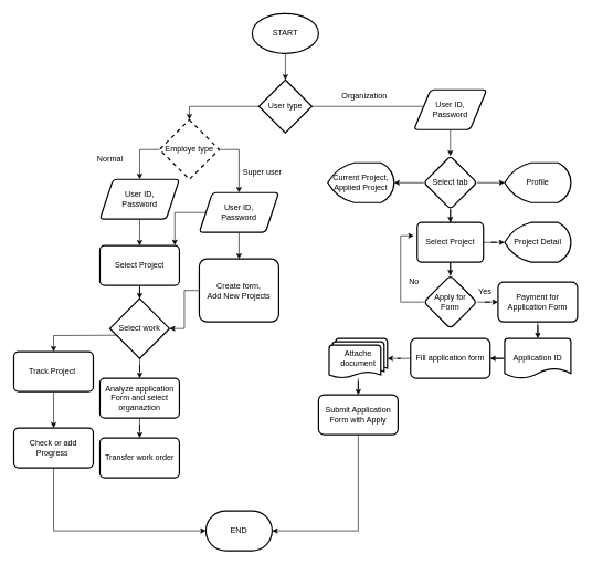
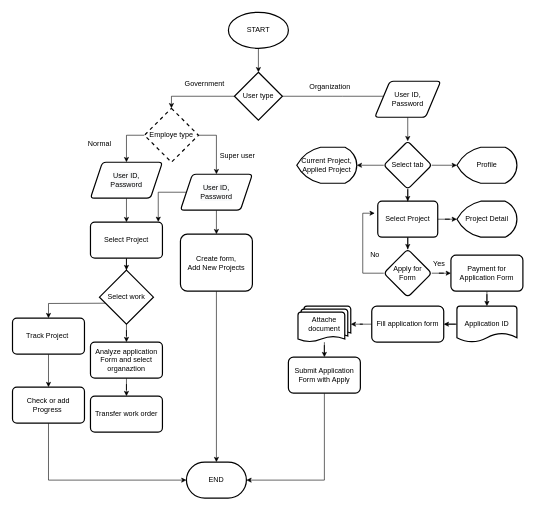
  <mxCell id="0" />
  <mxCell id="1" parent="0" />
  <mxCell id="2" value="" style="edgeStyle=orthogonalEdgeStyle;rounded=0;orthogonalLoop=1;jettySize=auto;html=1;" edge="1" parent="1" source="3" target="5"><mxGeometry relative="1" as="geometry" /></mxCell>
  <mxCell id="3" value="START" style="strokeWidth=2;html=1;shape=mxgraph.flowchart.start_1;whiteSpace=wrap;" vertex="1" parent="1"><mxGeometry x="380" y="20" width="100" height="60" as="geometry" /></mxCell>
  <mxCell id="4" value="" style="edgeStyle=orthogonalEdgeStyle;rounded=0;orthogonalLoop=1;jettySize=auto;html=1;" edge="1" parent="1" source="5"><mxGeometry relative="1" as="geometry"><mxPoint x="670" y="160" as="targetPoint" /></mxGeometry></mxCell>
  <mxCell id="5" value="User type" style="rhombus;whiteSpace=wrap;html=1;strokeWidth=2;" vertex="1" parent="1"><mxGeometry x="390" y="120" width="80" height="80" as="geometry" /></mxCell>
+ <mxCell id="6" value="Government" style="text;html=1;align=center;verticalAlign=middle;resizable=0;points=[];autosize=1;" vertex="1" parent="1"><mxGeometry x="300" y="130" width="80" height="20" as="geometry" /></mxCell>
  <mxCell id="7" value="Organization" style="text;html=1;align=center;verticalAlign=middle;resizable=0;points=[];autosize=1;" vertex="1" parent="1"><mxGeometry x="509" y="135" width="80" height="20" as="geometry" /></mxCell>
  <mxCell id="8" value="" style="edgeStyle=orthogonalEdgeStyle;rounded=0;orthogonalLoop=1;jettySize=auto;html=1;" edge="1" parent="1" source="9" target="25"><mxGeometry relative="1" as="geometry" /></mxCell>
  <mxCell id="9" value="User ID,&lt;br&gt;Password" style="shape=parallelogram;html=1;strokeWidth=2;perimeter=parallelogramPerimeter;whiteSpace=wrap;rounded=1;arcSize=12;size=0.23;fontStyle=0" vertex="1" parent="1"><mxGeometry x="624" y="135" width="110" height="60" as="geometry" /></mxCell>
  <mxCell id="10" value="Profile" style="strokeWidth=2;html=1;shape=mxgraph.flowchart.display;whiteSpace=wrap;rotation=0;" vertex="1" parent="1"><mxGeometry x="761" y="245" width="100" height="60" as="geometry" /></mxCell>
  <mxCell id="11" value="" style="edgeStyle=orthogonalEdgeStyle;rounded=0;orthogonalLoop=1;jettySize=auto;html=1;" edge="1" parent="1" source="13" target="14"><mxGeometry relative="1" as="geometry" /></mxCell>
  <mxCell id="12" value="" style="edgeStyle=orthogonalEdgeStyle;rounded=0;orthogonalLoop=1;jettySize=auto;html=1;" edge="1" parent="1" source="13" target="19"><mxGeometry relative="1" as="geometry" /></mxCell>
  <mxCell id="13" value="Select Project" style="rounded=1;whiteSpace=wrap;html=1;absoluteArcSize=1;arcSize=14;strokeWidth=2;" vertex="1" parent="1"><mxGeometry x="629" y="335" width="100" height="60" as="geometry" /></mxCell>
  <mxCell id="14" value="Project Detail" style="strokeWidth=2;html=1;shape=mxgraph.flowchart.display;whiteSpace=wrap;" vertex="1" parent="1"><mxGeometry x="761" y="335" width="100" height="60" as="geometry" /></mxCell>
  <mxCell id="15" value="" style="edgeStyle=orthogonalEdgeStyle;rounded=0;orthogonalLoop=1;jettySize=auto;html=1;" edge="1" parent="1" source="16" target="29"><mxGeometry relative="1" as="geometry" /></mxCell>
  <mxCell id="16" value="Payment for Application Form" style="whiteSpace=wrap;html=1;rounded=1;strokeWidth=2;arcSize=14;" vertex="1" parent="1"><mxGeometry x="751" y="425" width="120" height="60" as="geometry" /></mxCell>
  <mxCell id="17" style="edgeStyle=orthogonalEdgeStyle;rounded=0;orthogonalLoop=1;jettySize=auto;html=1;" edge="1" parent="1" source="19"><mxGeometry relative="1" as="geometry"><mxPoint x="624" y="355" as="targetPoint" /><Array as="points"><mxPoint x="604" y="455" /><mxPoint x="604" y="355" /></Array></mxGeometry></mxCell>
  <mxCell id="18" value="" style="edgeStyle=orthogonalEdgeStyle;rounded=0;orthogonalLoop=1;jettySize=auto;html=1;" edge="1" parent="1" source="19" target="16"><mxGeometry relative="1" as="geometry" /></mxCell>
  <mxCell id="19" value="Apply for Form" style="rhombus;whiteSpace=wrap;html=1;rounded=1;strokeWidth=2;arcSize=14;" vertex="1" parent="1"><mxGeometry x="639" y="415" width="80" height="80" as="geometry" /></mxCell>
  <mxCell id="20" value="No" style="text;html=1;align=center;verticalAlign=middle;resizable=0;points=[];autosize=1;" vertex="1" parent="1"><mxGeometry x="609" y="415" width="30" height="20" as="geometry" /></mxCell>
  <mxCell id="21" value="Yes" style="text;html=1;align=center;verticalAlign=middle;resizable=0;points=[];autosize=1;" vertex="1" parent="1"><mxGeometry x="711" y="430" width="40" height="20" as="geometry" /></mxCell>
  <mxCell id="22" value="" style="edgeStyle=orthogonalEdgeStyle;rounded=0;orthogonalLoop=1;jettySize=auto;html=1;" edge="1" parent="1" source="25" target="10"><mxGeometry relative="1" as="geometry" /></mxCell>
  <mxCell id="23" value="" style="edgeStyle=orthogonalEdgeStyle;rounded=0;orthogonalLoop=1;jettySize=auto;html=1;" edge="1" parent="1" source="25" target="13"><mxGeometry relative="1" as="geometry" /></mxCell>
  <mxCell id="24" value="" style="edgeStyle=orthogonalEdgeStyle;rounded=0;orthogonalLoop=1;jettySize=auto;html=1;" edge="1" parent="1" source="25" target="50"><mxGeometry relative="1" as="geometry" /></mxCell>
  <mxCell id="25" value="Select tab" style="rhombus;whiteSpace=wrap;html=1;rounded=1;fontStyle=0;strokeWidth=2;arcSize=12;" vertex="1" parent="1"><mxGeometry x="639" y="235" width="80" height="80" as="geometry" /></mxCell>
  <mxCell id="26" value="" style="edgeStyle=orthogonalEdgeStyle;rounded=0;orthogonalLoop=1;jettySize=auto;html=1;" edge="1" parent="1" source="27" target="31"><mxGeometry relative="1" as="geometry" /></mxCell>
  <mxCell id="27" value="Fill application form" style="whiteSpace=wrap;html=1;rounded=1;strokeWidth=2;arcSize=14;" vertex="1" parent="1"><mxGeometry x="619" y="510" width="120" height="60" as="geometry" /></mxCell>
  <mxCell id="28" value="" style="edgeStyle=orthogonalEdgeStyle;rounded=0;orthogonalLoop=1;jettySize=auto;html=1;" edge="1" parent="1" source="29" target="27"><mxGeometry relative="1" as="geometry" /></mxCell>
  <mxCell id="29" value="Application ID" style="strokeWidth=2;html=1;shape=mxgraph.flowchart.document2;whiteSpace=wrap;size=0.25;" vertex="1" parent="1"><mxGeometry x="761" y="510" width="100" height="60" as="geometry" /></mxCell>
  <mxCell id="30" value="" style="edgeStyle=orthogonalEdgeStyle;rounded=0;orthogonalLoop=1;jettySize=auto;html=1;" edge="1" parent="1" source="31" target="33"><mxGeometry relative="1" as="geometry" /></mxCell>
  <mxCell id="31" value="Attache document" style="strokeWidth=2;html=1;shape=mxgraph.flowchart.multi-document;whiteSpace=wrap;" vertex="1" parent="1"><mxGeometry x="496" y="510" width="88" height="60" as="geometry" /></mxCell>
  <mxCell id="32" style="edgeStyle=orthogonalEdgeStyle;rounded=0;orthogonalLoop=1;jettySize=auto;html=1;entryX=1;entryY=0.5;entryDx=0;entryDy=0;entryPerimeter=0;exitX=0.5;exitY=1;exitDx=0;exitDy=0;" edge="1" parent="1" source="33" target="51"><mxGeometry relative="1" as="geometry" /></mxCell>
  <mxCell id="33" value="Submit Application Form with Apply" style="whiteSpace=wrap;html=1;rounded=1;strokeWidth=2;arcSize=14;" vertex="1" parent="1"><mxGeometry x="480" y="595" width="120" height="60" as="geometry" /></mxCell>
  <mxCell id="34" value="" style="edgeStyle=orthogonalEdgeStyle;rounded=0;orthogonalLoop=1;jettySize=auto;html=1;exitX=1;exitY=0.5;exitDx=0;exitDy=0;" edge="1" parent="1" source="40" target="37"><mxGeometry relative="1" as="geometry"><mxPoint x="265" y="270" as="sourcePoint" /></mxGeometry></mxCell>
  <mxCell id="35" value="" style="edgeStyle=orthogonalEdgeStyle;rounded=0;orthogonalLoop=1;jettySize=auto;html=1;" edge="1" parent="1" source="37" target="46"><mxGeometry relative="1" as="geometry" /></mxCell>
  <mxCell id="36" style="edgeStyle=orthogonalEdgeStyle;rounded=0;orthogonalLoop=1;jettySize=auto;html=1;entryX=0.942;entryY=-0.009;entryDx=0;entryDy=0;entryPerimeter=0;" edge="1" parent="1" source="37" target="60"><mxGeometry relative="1" as="geometry" /></mxCell>
  <mxCell id="37" value="&#10;&#10;&lt;span style=&quot;color: rgb(0, 0, 0); font-family: helvetica; font-size: 12px; font-style: normal; font-weight: 400; letter-spacing: normal; text-align: center; text-indent: 0px; text-transform: none; word-spacing: 0px; background-color: rgb(248, 249, 250); display: inline; float: none;&quot;&gt;User ID,&lt;/span&gt;&lt;br style=&quot;color: rgb(0, 0, 0); font-family: helvetica; font-size: 12px; font-style: normal; font-weight: 400; letter-spacing: normal; text-align: center; text-indent: 0px; text-transform: none; word-spacing: 0px; background-color: rgb(248, 249, 250);&quot;&gt;&lt;span style=&quot;color: rgb(0, 0, 0); font-family: helvetica; font-size: 12px; font-style: normal; font-weight: 400; letter-spacing: normal; text-align: center; text-indent: 0px; text-transform: none; word-spacing: 0px; background-color: rgb(248, 249, 250); display: inline; float: none;&quot;&gt;Password&lt;/span&gt;&#10;&#10;" style="shape=parallelogram;perimeter=parallelogramPerimeter;whiteSpace=wrap;html=1;fixedSize=1;rounded=1;strokeWidth=2;arcSize=12;" vertex="1" parent="1"><mxGeometry x="300" y="290" width="120" height="60" as="geometry" /></mxCell>
  <mxCell id="38" value="" style="edgeStyle=orthogonalEdgeStyle;rounded=0;orthogonalLoop=1;jettySize=auto;html=1;entryX=0.5;entryY=0;entryDx=0;entryDy=0;" edge="1" parent="1" source="5" target="40"><mxGeometry relative="1" as="geometry"><mxPoint x="390" y="160" as="sourcePoint" /><mxPoint x="310" y="160" as="targetPoint" /></mxGeometry></mxCell>
  <mxCell id="39" style="edgeStyle=orthogonalEdgeStyle;rounded=0;orthogonalLoop=1;jettySize=auto;html=1;exitX=0;exitY=0.5;exitDx=0;exitDy=0;" edge="1" parent="1" source="40" target="42"><mxGeometry relative="1" as="geometry" /></mxCell>
  <mxCell id="40" value="Employe type" style="rhombus;whiteSpace=wrap;html=1;strokeWidth=2;dashed=1;" vertex="1" parent="1"><mxGeometry x="240" y="180" width="90" height="90" as="geometry" /></mxCell>
  <mxCell id="41" value="" style="edgeStyle=orthogonalEdgeStyle;rounded=0;orthogonalLoop=1;jettySize=auto;html=1;" edge="1" parent="1" source="42" target="60"><mxGeometry relative="1" as="geometry" /></mxCell>
  <mxCell id="42" value="&#10;&#10;&lt;span style=&quot;color: rgb(0, 0, 0); font-family: helvetica; font-size: 12px; font-style: normal; font-weight: 400; letter-spacing: normal; text-align: center; text-indent: 0px; text-transform: none; word-spacing: 0px; background-color: rgb(248, 249, 250); display: inline; float: none;&quot;&gt;User ID,&lt;/span&gt;&lt;br style=&quot;color: rgb(0, 0, 0); font-family: helvetica; font-size: 12px; font-style: normal; font-weight: 400; letter-spacing: normal; text-align: center; text-indent: 0px; text-transform: none; word-spacing: 0px; background-color: rgb(248, 249, 250);&quot;&gt;&lt;span style=&quot;color: rgb(0, 0, 0); font-family: helvetica; font-size: 12px; font-style: normal; font-weight: 400; letter-spacing: normal; text-align: center; text-indent: 0px; text-transform: none; word-spacing: 0px; background-color: rgb(248, 249, 250); display: inline; float: none;&quot;&gt;Password&lt;/span&gt;&#10;&#10;" style="shape=parallelogram;perimeter=parallelogramPerimeter;whiteSpace=wrap;html=1;fixedSize=1;rounded=1;strokeWidth=2;arcSize=12;" vertex="1" parent="1"><mxGeometry x="150" y="270" width="120" height="60" as="geometry" /></mxCell>
  <mxCell id="43" value="Super user" style="text;html=1;align=center;verticalAlign=middle;resizable=0;points=[];autosize=1;" vertex="1" parent="1"><mxGeometry x="360" y="250" width="70" height="20" as="geometry" /></mxCell>
  <mxCell id="44" value="Normal" style="text;html=1;align=center;verticalAlign=middle;resizable=0;points=[];autosize=1;" vertex="1" parent="1"><mxGeometry x="140" y="230" width="50" height="20" as="geometry" /></mxCell>
- <mxCell id="45" style="edgeStyle=orthogonalEdgeStyle;rounded=0;orthogonalLoop=1;jettySize=auto;html=1;" edge="1" parent="1" source="46" target="56"><mxGeometry relative="1" as="geometry" /></mxCell>
+ <mxCell id="45" style="edgeStyle=orthogonalEdgeStyle;rounded=0;orthogonalLoop=1;jettySize=auto;html=1;" edge="1" parent="1" source="46" target="51"><mxGeometry relative="1" as="geometry" /></mxCell>
  <mxCell id="46" value="Create form,&lt;br&gt;Add New Projects" style="whiteSpace=wrap;html=1;rounded=1;strokeWidth=2;arcSize=12;" vertex="1" parent="1"><mxGeometry x="300" y="390" width="120" height="95" as="geometry" /></mxCell>
  <mxCell id="47" value="" style="edgeStyle=orthogonalEdgeStyle;rounded=0;orthogonalLoop=1;jettySize=auto;html=1;" edge="1" parent="1" source="48" target="49"><mxGeometry relative="1" as="geometry" /></mxCell>
  <mxCell id="48" value="Analyze application Form and select organaztion" style="whiteSpace=wrap;html=1;rounded=1;strokeWidth=2;arcSize=12;" vertex="1" parent="1"><mxGeometry x="150" y="570" width="120" height="60" as="geometry" /></mxCell>
  <mxCell id="49" value="Transfer work order" style="whiteSpace=wrap;html=1;rounded=1;strokeWidth=2;arcSize=12;" vertex="1" parent="1"><mxGeometry x="150" y="660" width="120" height="60" as="geometry" /></mxCell>
  <mxCell id="50" value="Current Project,&lt;br&gt;Applied Project" style="strokeWidth=2;html=1;shape=mxgraph.flowchart.display;whiteSpace=wrap;rotation=0;" vertex="1" parent="1"><mxGeometry x="494" y="245" width="100" height="60" as="geometry" /></mxCell>
  <mxCell id="51" value="END" style="strokeWidth=2;html=1;shape=mxgraph.flowchart.terminator;whiteSpace=wrap;" vertex="1" parent="1"><mxGeometry x="310" y="770" width="100" height="60" as="geometry" /></mxCell>
  <mxCell id="52" value="" style="edgeStyle=orthogonalEdgeStyle;rounded=0;orthogonalLoop=1;jettySize=auto;html=1;" edge="1" parent="1" source="53" target="58"><mxGeometry relative="1" as="geometry" /></mxCell>
  <mxCell id="53" value="Track Project&amp;nbsp;" style="whiteSpace=wrap;html=1;rounded=1;strokeWidth=2;arcSize=12;" vertex="1" parent="1"><mxGeometry x="20" y="530" width="120" height="60" as="geometry" /></mxCell>
  <mxCell id="54" style="edgeStyle=orthogonalEdgeStyle;rounded=0;orthogonalLoop=1;jettySize=auto;html=1;entryX=0.5;entryY=0;entryDx=0;entryDy=0;" edge="1" parent="1" target="53"><mxGeometry relative="1" as="geometry"><mxPoint x="80" y="405" as="targetPoint" /><mxPoint x="185" y="505" as="sourcePoint" /></mxGeometry></mxCell>
  <mxCell id="55" value="" style="edgeStyle=orthogonalEdgeStyle;rounded=0;orthogonalLoop=1;jettySize=auto;html=1;" edge="1" parent="1" source="56" target="48"><mxGeometry relative="1" as="geometry" /></mxCell>
  <mxCell id="56" value="Select work" style="rhombus;whiteSpace=wrap;html=1;strokeWidth=2;" vertex="1" parent="1"><mxGeometry x="165" y="450" width="90" height="90" as="geometry" /></mxCell>
  <mxCell id="57" style="edgeStyle=orthogonalEdgeStyle;rounded=0;orthogonalLoop=1;jettySize=auto;html=1;exitX=0.5;exitY=1;exitDx=0;exitDy=0;entryX=0;entryY=0.5;entryDx=0;entryDy=0;entryPerimeter=0;" edge="1" parent="1" source="58" target="51"><mxGeometry relative="1" as="geometry" /></mxCell>
  <mxCell id="58" value="Check or add Progress&amp;nbsp;" style="whiteSpace=wrap;html=1;rounded=1;strokeWidth=2;arcSize=12;" vertex="1" parent="1"><mxGeometry x="20" y="645" width="120" height="60" as="geometry" /></mxCell>
  <mxCell id="59" value="" style="edgeStyle=orthogonalEdgeStyle;rounded=0;orthogonalLoop=1;jettySize=auto;html=1;" edge="1" parent="1" source="60" target="56"><mxGeometry relative="1" as="geometry" /></mxCell>
  <mxCell id="60" value="Select Project" style="whiteSpace=wrap;html=1;rounded=1;strokeWidth=2;arcSize=12;" vertex="1" parent="1"><mxGeometry x="150" y="370" width="120" height="60" as="geometry" /></mxCell>
